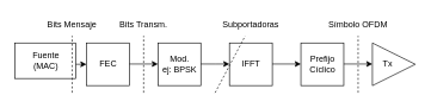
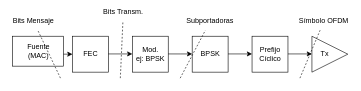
  <mxCell id="0" />
  <mxCell id="1" parent="0" />
  <mxCell id="2" value="Mod.&lt;br&gt;ej: BPSK" style="shadow=0;dashed=0;align=center;html=1;strokeWidth=1;shape=mxgraph.rtl.abstract.entity;container=1;collapsible=0;kind=sequential;drawPins=0;left=1;right=1;bottom=0;top=0;rightRot=180;leftArr=%3Ai;rightArr=%3Ao;" parent="1" vertex="1"><mxGeometry x="220" y="60" width="60" height="60" as="geometry" /></mxCell>
- <mxCell id="3" value="IFFT" style="shadow=0;dashed=0;align=center;html=1;strokeWidth=1;shape=mxgraph.rtl.abstract.entity;container=1;collapsible=0;kind=sequential;drawPins=0;left=1;right=1;bottom=0;top=0;rightRot=180;leftArr=%3Ai;rightArr=%3Ao;" parent="1" vertex="1"><mxGeometry x="320" y="60" width="60" height="60" as="geometry" /></mxCell>
+ <mxCell id="3" value="BPSK" style="shadow=0;dashed=0;align=center;html=1;strokeWidth=1;shape=mxgraph.rtl.abstract.entity;container=1;collapsible=0;kind=sequential;drawPins=0;left=1;right=1;bottom=0;top=0;rightRot=180;leftArr=%3Ai;rightArr=%3Ao;" parent="1" vertex="1"><mxGeometry x="320" y="60" width="60" height="60" as="geometry" /></mxCell>
  <mxCell id="4" value="Prefijo&lt;br&gt;Cíclico" style="shadow=0;dashed=0;align=center;html=1;strokeWidth=1;shape=mxgraph.rtl.abstract.entity;container=1;collapsible=0;kind=sequential;drawPins=0;left=1;right=1;bottom=1;top=0;rightRot=180;leftArr=%3Ai;rightArr=%3Ao;" parent="1" vertex="1"><mxGeometry x="420" y="60" width="60" height="60" as="geometry" /></mxCell>
  <mxCell id="5" style="edgeStyle=orthogonalEdgeStyle;rounded=0;html=1;exitX=0;exitY=0;exitDx=60;exitDy=30;exitPerimeter=0;entryX=0;entryY=0;entryDx=0;entryDy=30;entryPerimeter=0;" parent="1" source="6" edge="1"><mxGeometry relative="1" as="geometry"><mxPoint x="120" y="90" as="targetPoint" /></mxGeometry></mxCell>
  <mxCell id="6" value="Fuente&lt;br&gt;(MAC)" style="shadow=0;dashed=0;align=center;html=1;strokeWidth=1;shape=mxgraph.rtl.abstract.entity;container=1;collapsible=0;kind=combinational;drawPins=0;left=1;right=1;bottom=0;top=0;" parent="1" vertex="1"><mxGeometry x="20" y="60" width="85" height="50" as="geometry" /></mxCell>
  <mxCell id="7" value="FEC" style="shadow=0;dashed=0;align=center;html=1;strokeWidth=1;shape=mxgraph.rtl.abstract.entity;container=1;collapsible=0;kind=sequential;drawPins=0;left=1;right=1;bottom=0;top=0;rightRot=180;leftArr=%3Ai;rightArr=%3Ao;" parent="1" vertex="1"><mxGeometry x="120" y="60" width="60" height="60" as="geometry" /></mxCell>
  <mxCell id="8" value="Tx&amp;nbsp; &amp;nbsp; &amp;nbsp;" style="triangle;whiteSpace=wrap;html=1;" vertex="1" parent="1"><mxGeometry x="520" y="60" width="60" height="60" as="geometry" /></mxCell>
  <mxCell id="9" style="edgeStyle=orthogonalEdgeStyle;rounded=0;html=1;exitX=0;exitY=0;exitDx=60;exitDy=30;exitPerimeter=0;entryX=0;entryY=0;entryDx=0;entryDy=30;entryPerimeter=0;" edge="1" parent="1"><mxGeometry relative="1" as="geometry"><mxPoint x="180" y="89.57" as="sourcePoint" /><mxPoint x="220" y="89.57" as="targetPoint" /></mxGeometry></mxCell>
  <mxCell id="10" style="edgeStyle=orthogonalEdgeStyle;rounded=0;html=1;exitX=0;exitY=0;exitDx=60;exitDy=30;exitPerimeter=0;entryX=0;entryY=0;entryDx=0;entryDy=30;entryPerimeter=0;" edge="1" parent="1"><mxGeometry relative="1" as="geometry"><mxPoint x="280" y="89.57" as="sourcePoint" /><mxPoint x="320" y="89.57" as="targetPoint" /><Array as="points"><mxPoint x="300" y="90" /><mxPoint x="300" y="90" /></Array></mxGeometry></mxCell>
  <mxCell id="11" style="edgeStyle=orthogonalEdgeStyle;rounded=0;html=1;exitX=0;exitY=0;exitDx=60;exitDy=30;exitPerimeter=0;entryX=0;entryY=0;entryDx=0;entryDy=30;entryPerimeter=0;" edge="1" parent="1"><mxGeometry relative="1" as="geometry"><mxPoint x="380" y="89.57" as="sourcePoint" /><mxPoint x="420" y="89.57" as="targetPoint" /></mxGeometry></mxCell>
  <mxCell id="12" style="edgeStyle=orthogonalEdgeStyle;rounded=0;html=1;exitX=0;exitY=0;exitDx=60;exitDy=30;exitPerimeter=0;entryX=0;entryY=0;entryDx=0;entryDy=30;entryPerimeter=0;" edge="1" parent="1"><mxGeometry relative="1" as="geometry"><mxPoint x="480" y="89.57" as="sourcePoint" /><mxPoint x="520" y="89.57" as="targetPoint" /></mxGeometry></mxCell>
  <mxCell id="13" value="" style="endArrow=none;dashed=1;html=1;" edge="1" parent="1" target="14"><mxGeometry width="50" height="50" relative="1" as="geometry"><mxPoint x="100" y="130" as="sourcePoint" /><mxPoint x="100" y="50" as="targetPoint" /></mxGeometry></mxCell>
- <mxCell id="14" value="Bits Mensaje" style="text;html=1;strokeColor=none;fillColor=none;align=center;verticalAlign=middle;whiteSpace=wrap;rounded=0;" vertex="1" parent="1"><mxGeometry x="60" y="20" width="80" height="30" as="geometry" /></mxCell>
+ <mxCell id="14" value="Bits Mensaje" style="text;html=1;strokeColor=none;fillColor=none;align=center;verticalAlign=middle;whiteSpace=wrap;rounded=0;" vertex="1" parent="1"><mxGeometry x="15" y="20" width="80" height="30" as="geometry" /></mxCell>
  <mxCell id="15" value="" style="endArrow=none;dashed=1;html=1;" edge="1" parent="1" target="16"><mxGeometry width="50" height="50" relative="1" as="geometry"><mxPoint x="200" y="130" as="sourcePoint" /><mxPoint x="200" y="50" as="targetPoint" /></mxGeometry></mxCell>
- <mxCell id="16" value="Bits Transm." style="text;html=1;strokeColor=none;fillColor=none;align=center;verticalAlign=middle;whiteSpace=wrap;rounded=0;" vertex="1" parent="1"><mxGeometry x="160" y="20" width="80" height="30" as="geometry" /></mxCell>
+ <mxCell id="16" value="Bits Transm." style="text;html=1;strokeColor=none;fillColor=none;align=center;verticalAlign=middle;whiteSpace=wrap;rounded=0;" vertex="1" parent="1"><mxGeometry x="165" y="5" width="80" height="30" as="geometry" /></mxCell>
  <mxCell id="17" value="" style="endArrow=none;dashed=1;html=1;" edge="1" parent="1" target="18"><mxGeometry width="50" height="50" relative="1" as="geometry"><mxPoint x="300" y="130" as="sourcePoint" /><mxPoint x="300" y="50" as="targetPoint" /></mxGeometry></mxCell>
  <mxCell id="18" value="Subportadoras" style="text;html=1;strokeColor=none;fillColor=none;align=center;verticalAlign=middle;whiteSpace=wrap;rounded=0;" vertex="1" parent="1"><mxGeometry x="310" y="20" width="80" height="30" as="geometry" /></mxCell>
  <mxCell id="19" value="" style="endArrow=none;dashed=1;html=1;" edge="1" parent="1" target="20"><mxGeometry width="50" height="50" relative="1" as="geometry"><mxPoint x="500" y="130" as="sourcePoint" /><mxPoint x="500" y="50" as="targetPoint" /></mxGeometry></mxCell>
- <mxCell id="20" value="Símbolo OFDM" style="text;html=1;strokeColor=none;fillColor=none;align=center;verticalAlign=middle;whiteSpace=wrap;rounded=0;" vertex="1" parent="1"><mxGeometry x="450" y="20" width="100" height="30" as="geometry" /></mxCell>
+ <mxCell id="20" value="Símbolo OFDM" style="text;html=1;strokeColor=none;fillColor=none;align=center;verticalAlign=middle;whiteSpace=wrap;rounded=0;" vertex="1" parent="1"><mxGeometry x="490" y="20" width="100" height="30" as="geometry" /></mxCell>
